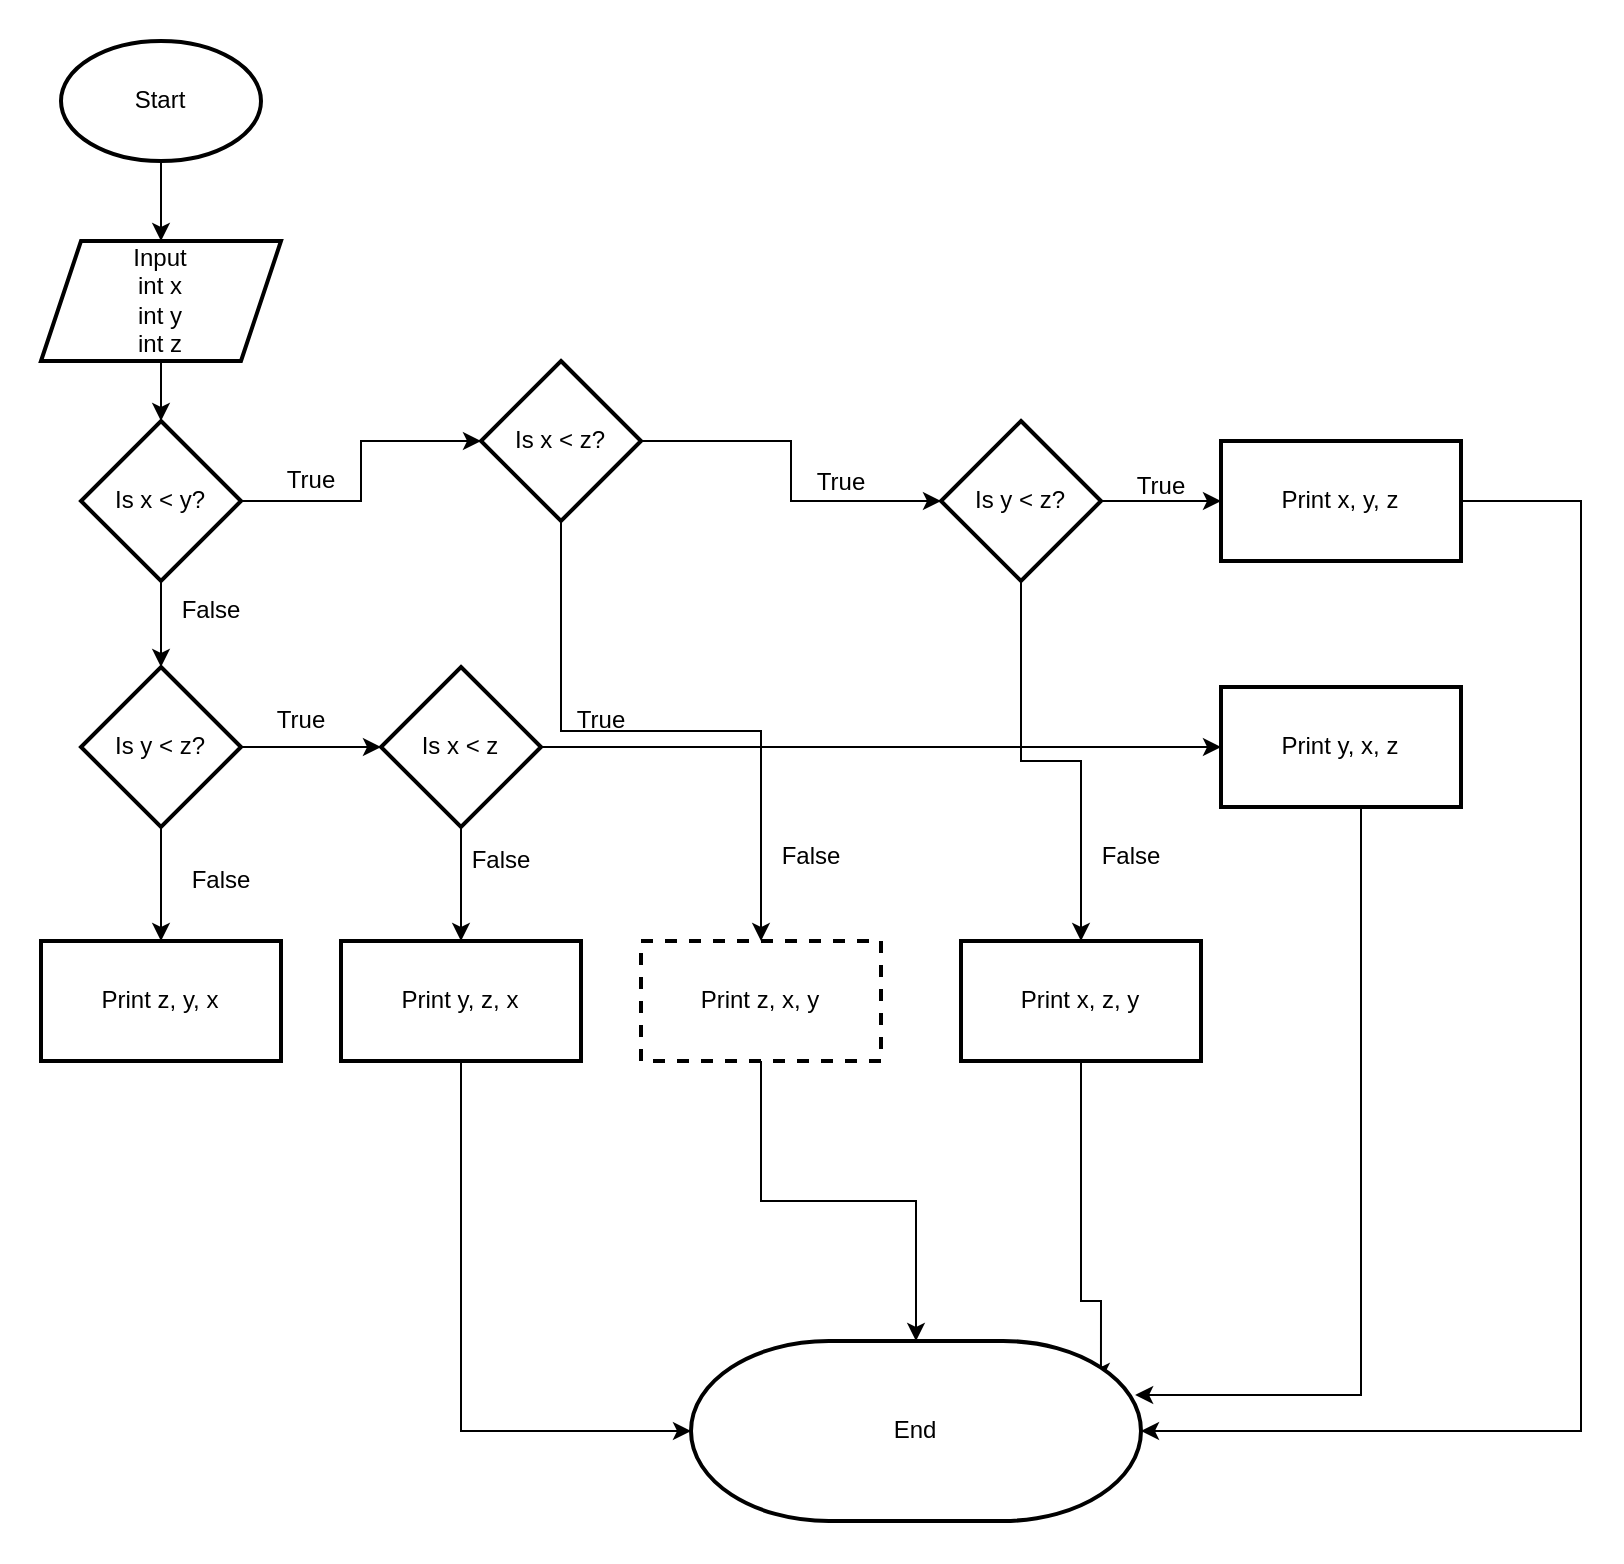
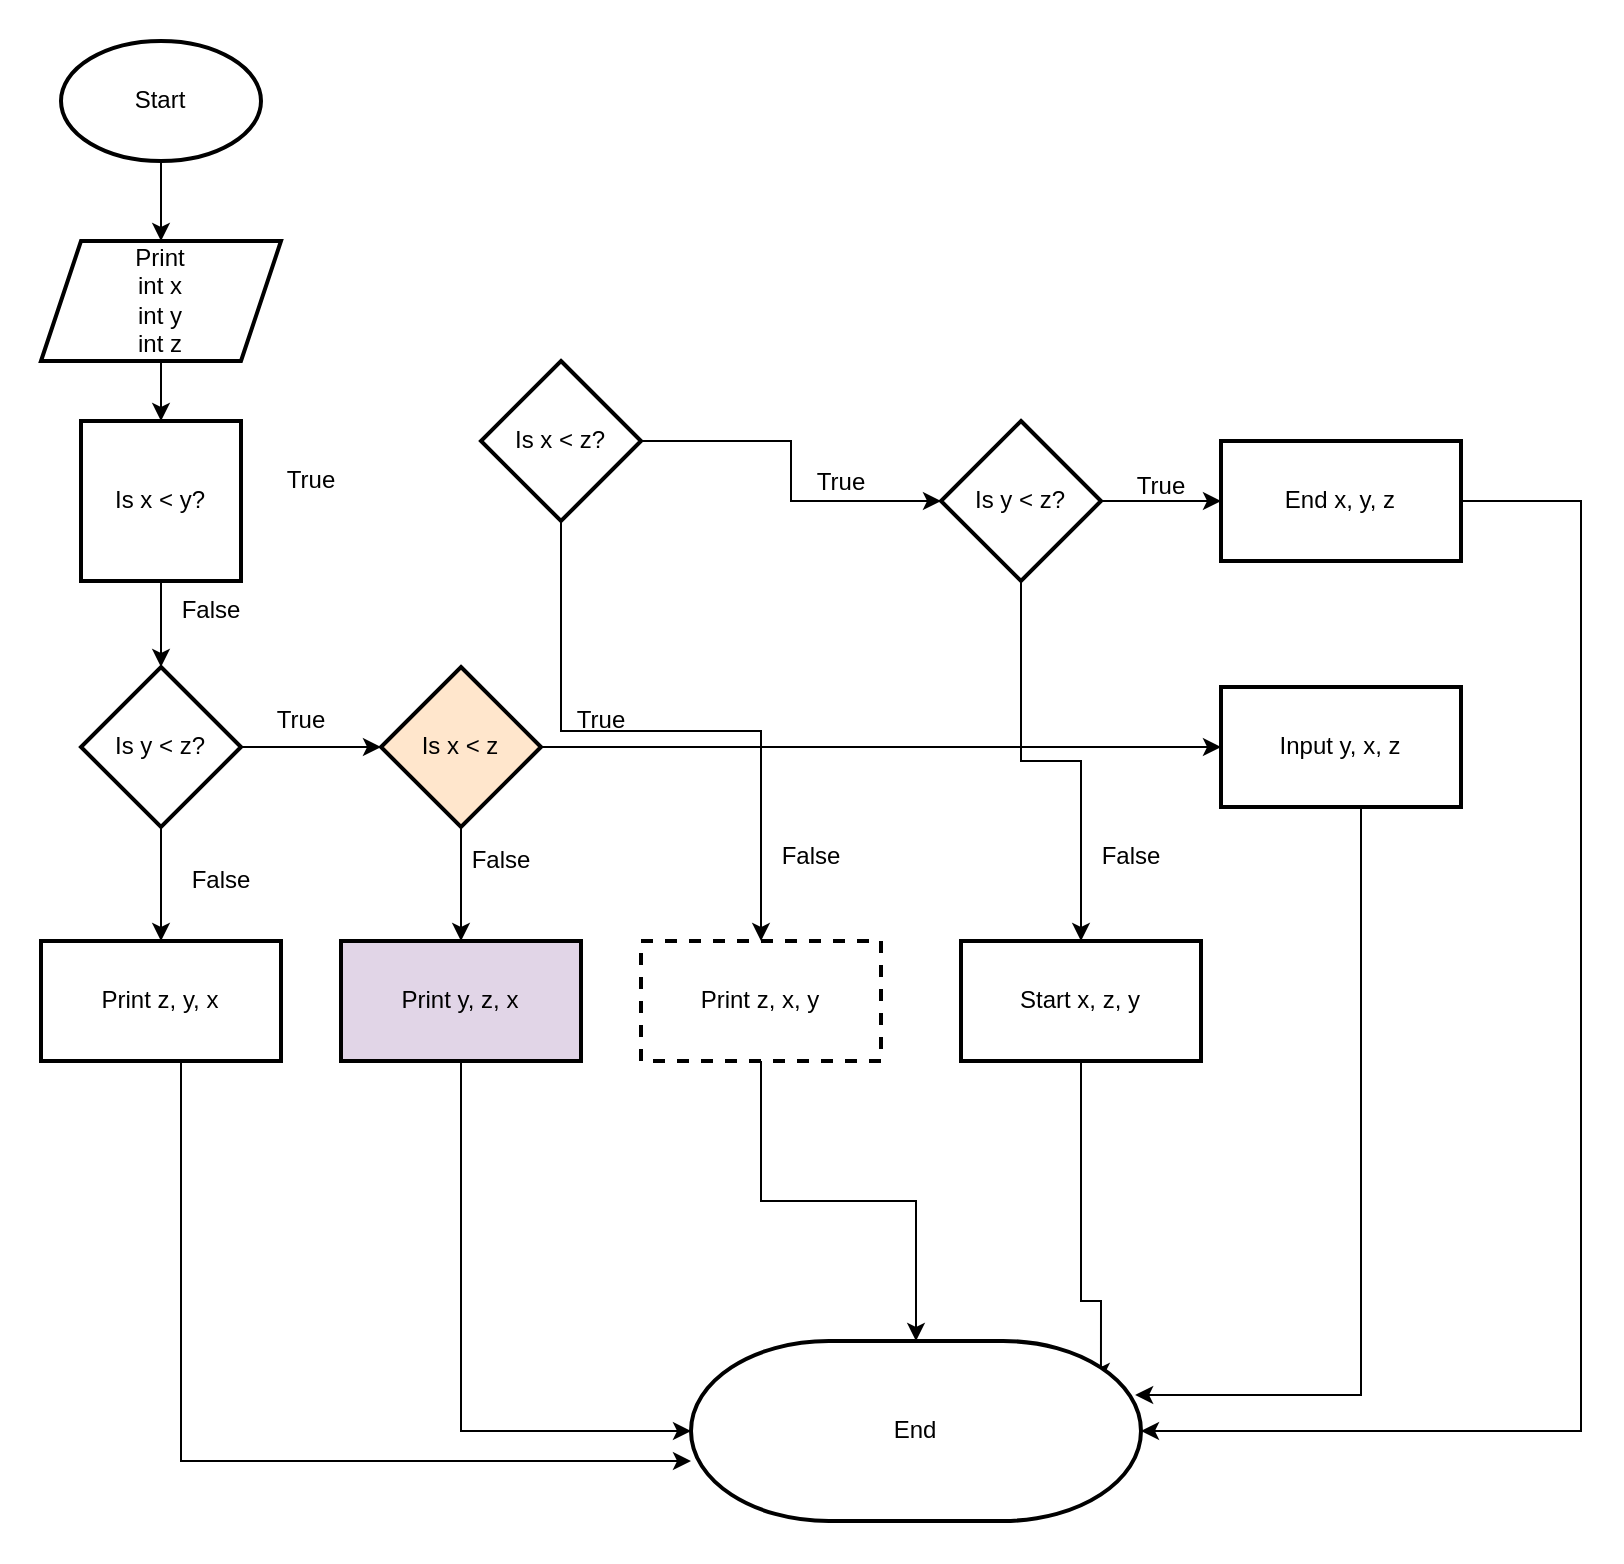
  <mxCell id="0" />
  <mxCell id="1" parent="0" />
  <mxCell id="2" value="" style="edgeStyle=orthogonalEdgeStyle;rounded=0;orthogonalLoop=1;jettySize=auto;html=1;" edge="1" parent="1" source="3" target="5"><mxGeometry relative="1" as="geometry" /></mxCell>
  <mxCell id="3" value="Start" style="strokeWidth=2;html=1;shape=mxgraph.flowchart.start_1;whiteSpace=wrap;" vertex="1" parent="1"><mxGeometry x="30" y="20" width="100" height="60" as="geometry" /></mxCell>
  <mxCell id="4" value="" style="edgeStyle=orthogonalEdgeStyle;rounded=0;orthogonalLoop=1;jettySize=auto;html=1;" edge="1" parent="1" source="5" target="8"><mxGeometry relative="1" as="geometry" /></mxCell>
- <mxCell id="5" value="Input &lt;br&gt;int x&lt;br&gt;int y&lt;br&gt;int z" style="shape=parallelogram;perimeter=parallelogramPerimeter;whiteSpace=wrap;html=1;fixedSize=1;strokeWidth=2;" vertex="1" parent="1"><mxGeometry x="20" y="120" width="120" height="60" as="geometry" /></mxCell>
- <mxCell id="6" value="" style="edgeStyle=orthogonalEdgeStyle;rounded=0;orthogonalLoop=1;jettySize=auto;html=1;" edge="1" parent="1" source="8" target="11"><mxGeometry relative="1" as="geometry" /></mxCell>
+ <mxCell id="5" value="Print &lt;br&gt;int x&lt;br&gt;int y&lt;br&gt;int z" style="shape=parallelogram;perimeter=parallelogramPerimeter;whiteSpace=wrap;html=1;fixedSize=1;strokeWidth=2;" vertex="1" parent="1"><mxGeometry x="20" y="120" width="120" height="60" as="geometry" /></mxCell>
  <mxCell id="7" value="" style="edgeStyle=orthogonalEdgeStyle;rounded=0;orthogonalLoop=1;jettySize=auto;html=1;" edge="1" parent="1" source="8" target="22"><mxGeometry relative="1" as="geometry" /></mxCell>
- <mxCell id="8" value="Is x &amp;lt; y?" style="rhombus;whiteSpace=wrap;html=1;strokeWidth=2;" vertex="1" parent="1"><mxGeometry x="40" y="210" width="80" height="80" as="geometry" /></mxCell>
+ <mxCell id="8" value="Is x &amp;lt; y?" style="whiteSpace=wrap;html=1;strokeWidth=2;rounded=0;" vertex="1" parent="1"><mxGeometry x="40" y="210" width="80" height="80" as="geometry" /></mxCell>
  <mxCell id="9" value="" style="edgeStyle=orthogonalEdgeStyle;rounded=0;orthogonalLoop=1;jettySize=auto;html=1;" edge="1" parent="1" source="11" target="15"><mxGeometry relative="1" as="geometry" /></mxCell>
  <mxCell id="10" value="" style="edgeStyle=orthogonalEdgeStyle;rounded=0;orthogonalLoop=1;jettySize=auto;html=1;" edge="1" parent="1" source="11" target="38"><mxGeometry relative="1" as="geometry" /></mxCell>
  <mxCell id="11" value="Is x &amp;lt; z?" style="rhombus;whiteSpace=wrap;html=1;strokeWidth=2;" vertex="1" parent="1"><mxGeometry x="240" y="180" width="80" height="80" as="geometry" /></mxCell>
  <mxCell id="12" value="True" style="text;html=1;align=center;verticalAlign=middle;resizable=0;points=[];autosize=1;strokeColor=none;fillColor=none;" vertex="1" parent="1"><mxGeometry x="130" y="225" width="50" height="30" as="geometry" /></mxCell>
  <mxCell id="13" value="" style="edgeStyle=orthogonalEdgeStyle;rounded=0;orthogonalLoop=1;jettySize=auto;html=1;" edge="1" parent="1" source="15"><mxGeometry relative="1" as="geometry"><mxPoint x="610" y="250" as="targetPoint" /></mxGeometry></mxCell>
  <mxCell id="14" value="" style="edgeStyle=orthogonalEdgeStyle;rounded=0;orthogonalLoop=1;jettySize=auto;html=1;" edge="1" parent="1" source="15" target="41"><mxGeometry relative="1" as="geometry" /></mxCell>
  <mxCell id="15" value="Is y &amp;lt; z?" style="rhombus;whiteSpace=wrap;html=1;strokeWidth=2;" vertex="1" parent="1"><mxGeometry x="470" y="210" width="80" height="80" as="geometry" /></mxCell>
  <mxCell id="16" style="edgeStyle=orthogonalEdgeStyle;rounded=0;orthogonalLoop=1;jettySize=auto;html=1;entryX=1;entryY=0.5;entryDx=0;entryDy=0;entryPerimeter=0;" edge="1" parent="1" source="17" target="42"><mxGeometry relative="1" as="geometry"><Array as="points"><mxPoint x="790" y="250" /><mxPoint x="790" y="715" /></Array></mxGeometry></mxCell>
- <mxCell id="17" value="Print x, y, z" style="whiteSpace=wrap;html=1;strokeWidth=2;" vertex="1" parent="1"><mxGeometry x="610" y="220" width="120" height="60" as="geometry" /></mxCell>
+ <mxCell id="17" value="End x, y, z" style="whiteSpace=wrap;html=1;strokeWidth=2;" vertex="1" parent="1"><mxGeometry x="610" y="220" width="120" height="60" as="geometry" /></mxCell>
  <mxCell id="18" value="True" style="text;html=1;align=center;verticalAlign=middle;resizable=0;points=[];autosize=1;strokeColor=none;fillColor=none;" vertex="1" parent="1"><mxGeometry x="395" y="226" width="50" height="30" as="geometry" /></mxCell>
  <mxCell id="19" value="True" style="text;html=1;align=center;verticalAlign=middle;resizable=0;points=[];autosize=1;strokeColor=none;fillColor=none;" vertex="1" parent="1"><mxGeometry x="555" y="228" width="50" height="30" as="geometry" /></mxCell>
  <mxCell id="20" value="" style="edgeStyle=orthogonalEdgeStyle;rounded=0;orthogonalLoop=1;jettySize=auto;html=1;" edge="1" parent="1" source="22" target="26"><mxGeometry relative="1" as="geometry" /></mxCell>
  <mxCell id="21" value="" style="edgeStyle=orthogonalEdgeStyle;rounded=0;orthogonalLoop=1;jettySize=auto;html=1;" edge="1" parent="1" source="22" target="32"><mxGeometry relative="1" as="geometry" /></mxCell>
  <mxCell id="22" value="Is y &amp;lt; z?" style="rhombus;whiteSpace=wrap;html=1;strokeWidth=2;" vertex="1" parent="1"><mxGeometry x="40" y="333" width="80" height="80" as="geometry" /></mxCell>
  <mxCell id="23" value="False" style="text;html=1;align=center;verticalAlign=middle;resizable=0;points=[];autosize=1;strokeColor=none;fillColor=none;" vertex="1" parent="1"><mxGeometry x="80" y="290" width="50" height="30" as="geometry" /></mxCell>
  <mxCell id="24" value="" style="edgeStyle=orthogonalEdgeStyle;rounded=0;orthogonalLoop=1;jettySize=auto;html=1;" edge="1" parent="1" source="26" target="28"><mxGeometry relative="1" as="geometry" /></mxCell>
  <mxCell id="25" value="" style="edgeStyle=orthogonalEdgeStyle;rounded=0;orthogonalLoop=1;jettySize=auto;html=1;" edge="1" parent="1" source="26" target="35"><mxGeometry relative="1" as="geometry" /></mxCell>
- <mxCell id="26" value="Is x &amp;lt; z" style="rhombus;whiteSpace=wrap;html=1;strokeWidth=2;" vertex="1" parent="1"><mxGeometry x="190" y="333" width="80" height="80" as="geometry" /></mxCell>
+ <mxCell id="26" value="Is x &amp;lt; z" style="rhombus;whiteSpace=wrap;html=1;strokeWidth=2;fillColor=#ffe6cc;" vertex="1" parent="1"><mxGeometry x="190" y="333" width="80" height="80" as="geometry" /></mxCell>
  <mxCell id="27" style="edgeStyle=orthogonalEdgeStyle;rounded=0;orthogonalLoop=1;jettySize=auto;html=1;entryX=0.987;entryY=0.3;entryDx=0;entryDy=0;entryPerimeter=0;" edge="1" parent="1" source="28" target="42"><mxGeometry relative="1" as="geometry"><Array as="points"><mxPoint x="680" y="697" /></Array></mxGeometry></mxCell>
- <mxCell id="28" value="Print y, x, z" style="whiteSpace=wrap;html=1;strokeWidth=2;" vertex="1" parent="1"><mxGeometry x="610" y="343" width="120" height="60" as="geometry" /></mxCell>
+ <mxCell id="28" value="Input y, x, z" style="whiteSpace=wrap;html=1;strokeWidth=2;" vertex="1" parent="1"><mxGeometry x="610" y="343" width="120" height="60" as="geometry" /></mxCell>
  <mxCell id="29" value="True" style="text;html=1;align=center;verticalAlign=middle;resizable=0;points=[];autosize=1;strokeColor=none;fillColor=none;" vertex="1" parent="1"><mxGeometry x="125" y="345" width="50" height="30" as="geometry" /></mxCell>
  <mxCell id="30" value="True" style="text;html=1;align=center;verticalAlign=middle;resizable=0;points=[];autosize=1;strokeColor=none;fillColor=none;" vertex="1" parent="1"><mxGeometry x="275" y="345" width="50" height="30" as="geometry" /></mxCell>
+ <mxCell id="31" style="edgeStyle=orthogonalEdgeStyle;rounded=0;orthogonalLoop=1;jettySize=auto;html=1;" edge="1" parent="1" source="32" target="42"><mxGeometry relative="1" as="geometry"><mxPoint x="90" y="550" as="targetPoint" /><Array as="points"><mxPoint x="90" y="730" /></Array></mxGeometry></mxCell>
  <mxCell id="32" value="Print z, y, x" style="whiteSpace=wrap;html=1;strokeWidth=2;" vertex="1" parent="1"><mxGeometry x="20" y="470" width="120" height="60" as="geometry" /></mxCell>
  <mxCell id="33" value="False" style="text;html=1;align=center;verticalAlign=middle;resizable=0;points=[];autosize=1;strokeColor=none;fillColor=none;rounded=0;" vertex="1" parent="1"><mxGeometry x="85" y="425" width="50" height="30" as="geometry" /></mxCell>
  <mxCell id="34" style="edgeStyle=orthogonalEdgeStyle;rounded=0;orthogonalLoop=1;jettySize=auto;html=1;entryX=0;entryY=0.5;entryDx=0;entryDy=0;entryPerimeter=0;" edge="1" parent="1" source="35" target="42"><mxGeometry relative="1" as="geometry"><Array as="points"><mxPoint x="230" y="715" /></Array></mxGeometry></mxCell>
- <mxCell id="35" value="Print y, z, x" style="whiteSpace=wrap;html=1;strokeWidth=2;" vertex="1" parent="1"><mxGeometry x="170" y="470" width="120" height="60" as="geometry" /></mxCell>
+ <mxCell id="35" value="Print y, z, x" style="whiteSpace=wrap;html=1;strokeWidth=2;fillColor=#e1d5e7;" vertex="1" parent="1"><mxGeometry x="170" y="470" width="120" height="60" as="geometry" /></mxCell>
  <mxCell id="36" value="False" style="text;html=1;align=center;verticalAlign=middle;resizable=0;points=[];autosize=1;strokeColor=none;fillColor=none;" vertex="1" parent="1"><mxGeometry x="225" y="415" width="50" height="30" as="geometry" /></mxCell>
  <mxCell id="37" style="edgeStyle=orthogonalEdgeStyle;rounded=0;orthogonalLoop=1;jettySize=auto;html=1;" edge="1" parent="1" source="38" target="42"><mxGeometry relative="1" as="geometry" /></mxCell>
  <mxCell id="38" value="Print z, x, y" style="whiteSpace=wrap;html=1;strokeWidth=2;dashed=1;" vertex="1" parent="1"><mxGeometry x="320" y="470" width="120" height="60" as="geometry" /></mxCell>
  <mxCell id="39" value="False" style="text;html=1;align=center;verticalAlign=middle;resizable=0;points=[];autosize=1;strokeColor=none;fillColor=none;" vertex="1" parent="1"><mxGeometry x="380" y="413" width="50" height="30" as="geometry" /></mxCell>
  <mxCell id="40" style="edgeStyle=orthogonalEdgeStyle;rounded=0;orthogonalLoop=1;jettySize=auto;html=1;entryX=0.911;entryY=0.222;entryDx=0;entryDy=0;entryPerimeter=0;" edge="1" parent="1" source="41" target="42"><mxGeometry relative="1" as="geometry"><Array as="points"><mxPoint x="540" y="650" /><mxPoint x="550" y="650" /></Array></mxGeometry></mxCell>
- <mxCell id="41" value="Print x, z, y" style="whiteSpace=wrap;html=1;strokeWidth=2;" vertex="1" parent="1"><mxGeometry x="480" y="470" width="120" height="60" as="geometry" /></mxCell>
+ <mxCell id="41" value="Start x, z, y" style="whiteSpace=wrap;html=1;strokeWidth=2;" vertex="1" parent="1"><mxGeometry x="480" y="470" width="120" height="60" as="geometry" /></mxCell>
  <mxCell id="42" value="End" style="strokeWidth=2;html=1;shape=mxgraph.flowchart.terminator;whiteSpace=wrap;rounded=0;" vertex="1" parent="1"><mxGeometry x="345" y="670" width="225" height="90" as="geometry" /></mxCell>
  <mxCell id="43" value="False" style="text;html=1;align=center;verticalAlign=middle;resizable=0;points=[];autosize=1;strokeColor=none;fillColor=none;" vertex="1" parent="1"><mxGeometry x="540" y="413" width="50" height="30" as="geometry" /></mxCell>
